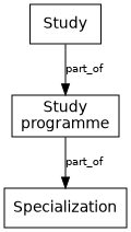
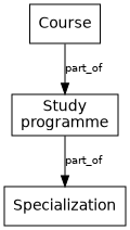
  digraph {
    node [fontname=Helvetica shape=box]
    edge [fontname=Helvetica fontsize=10]
    n1 [label="Study\nprogramme"]
    Specialization
-   Course [label=Study]
+   Course
    n1 -> Specialization [label=part_of]
    Course -> n1 [label=part_of]
  }
